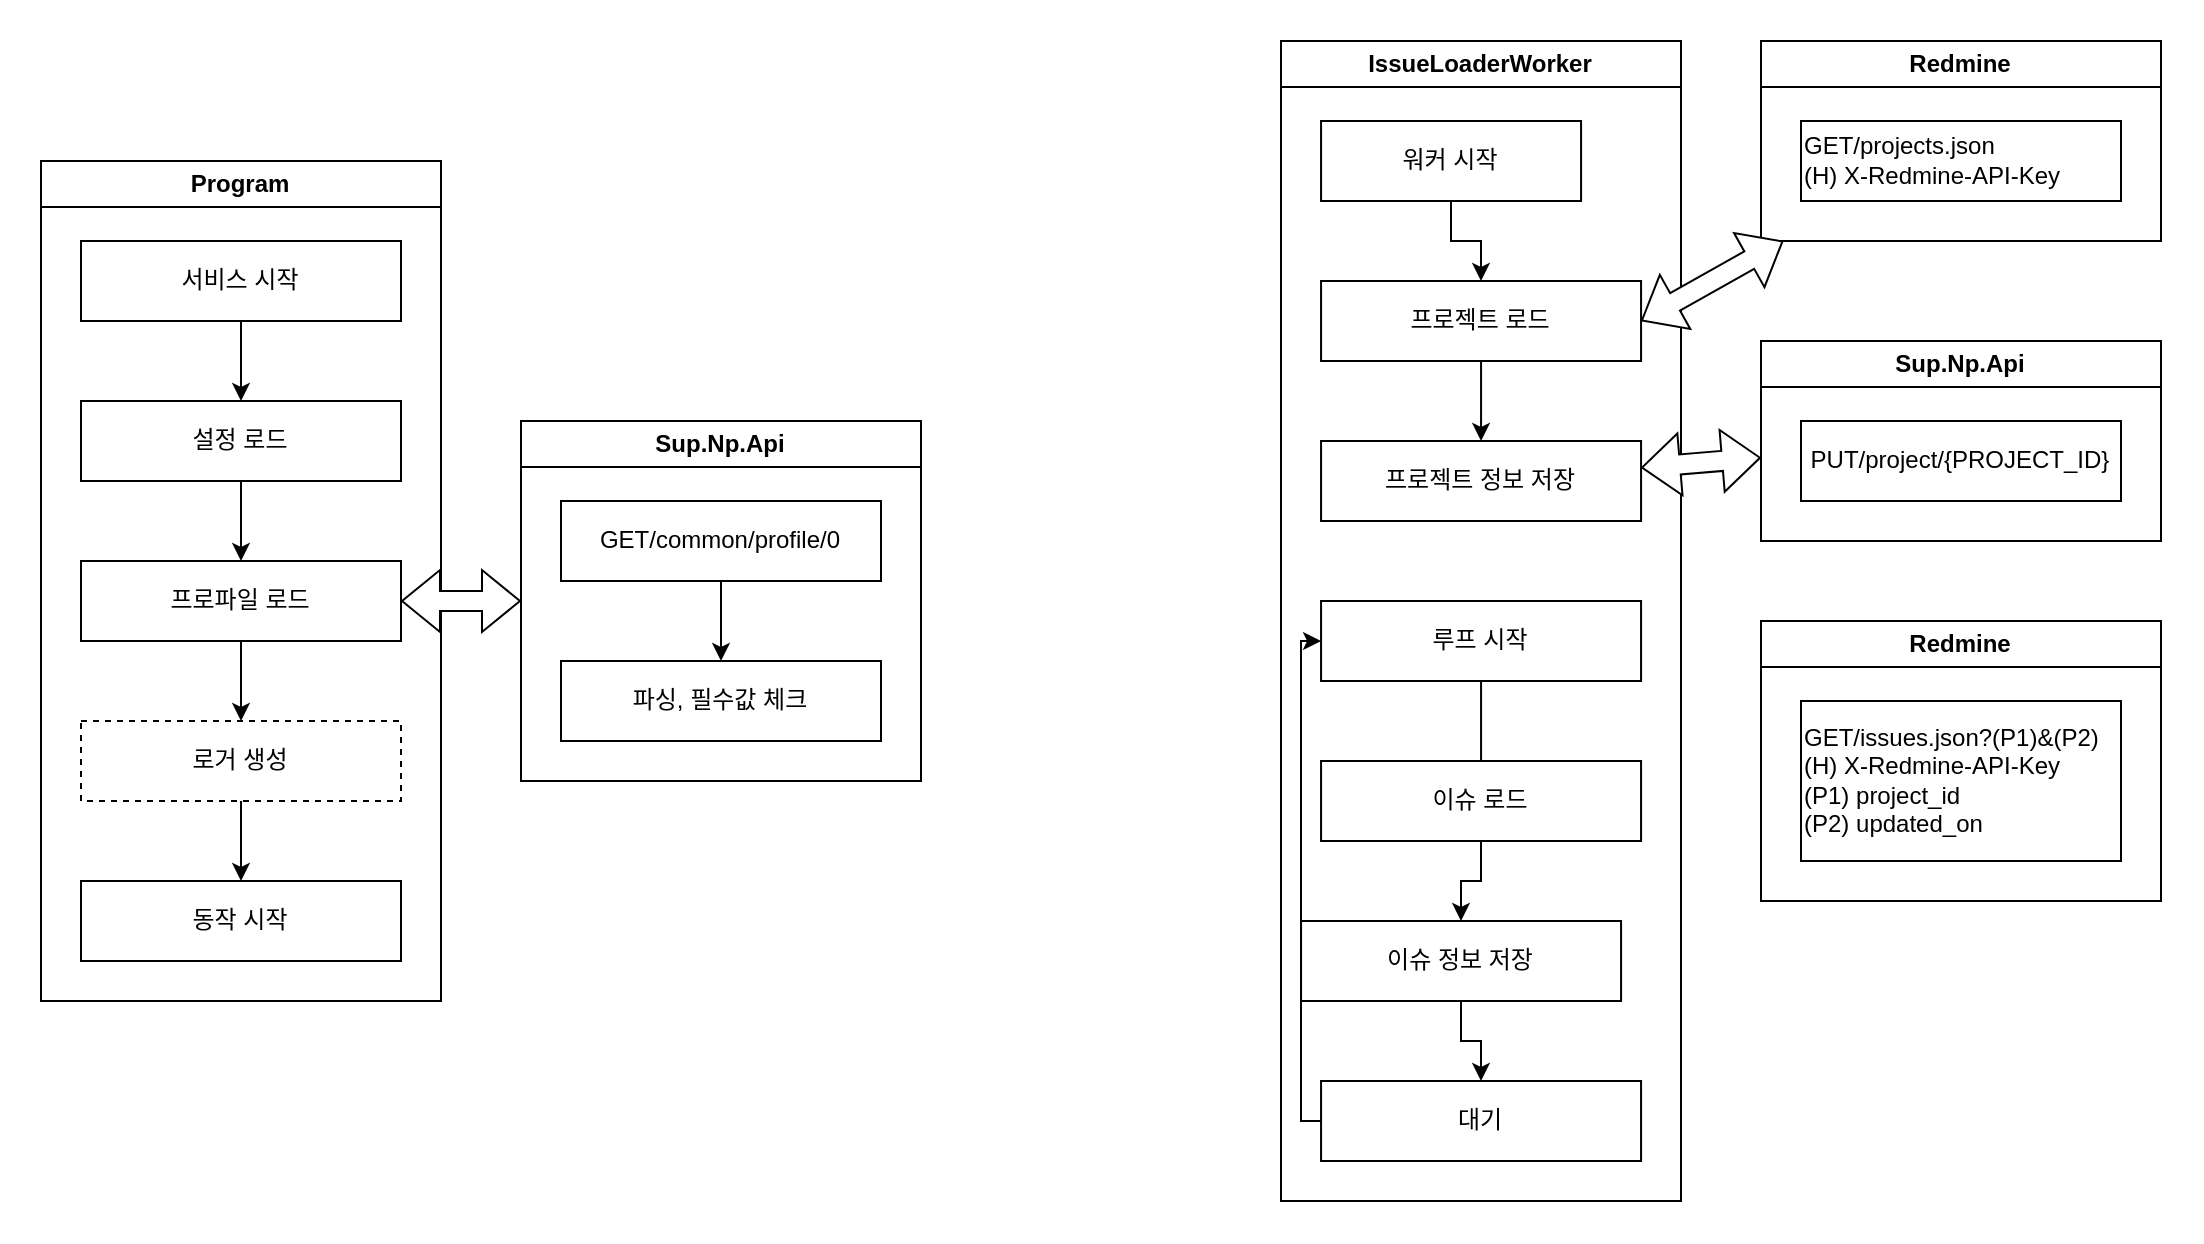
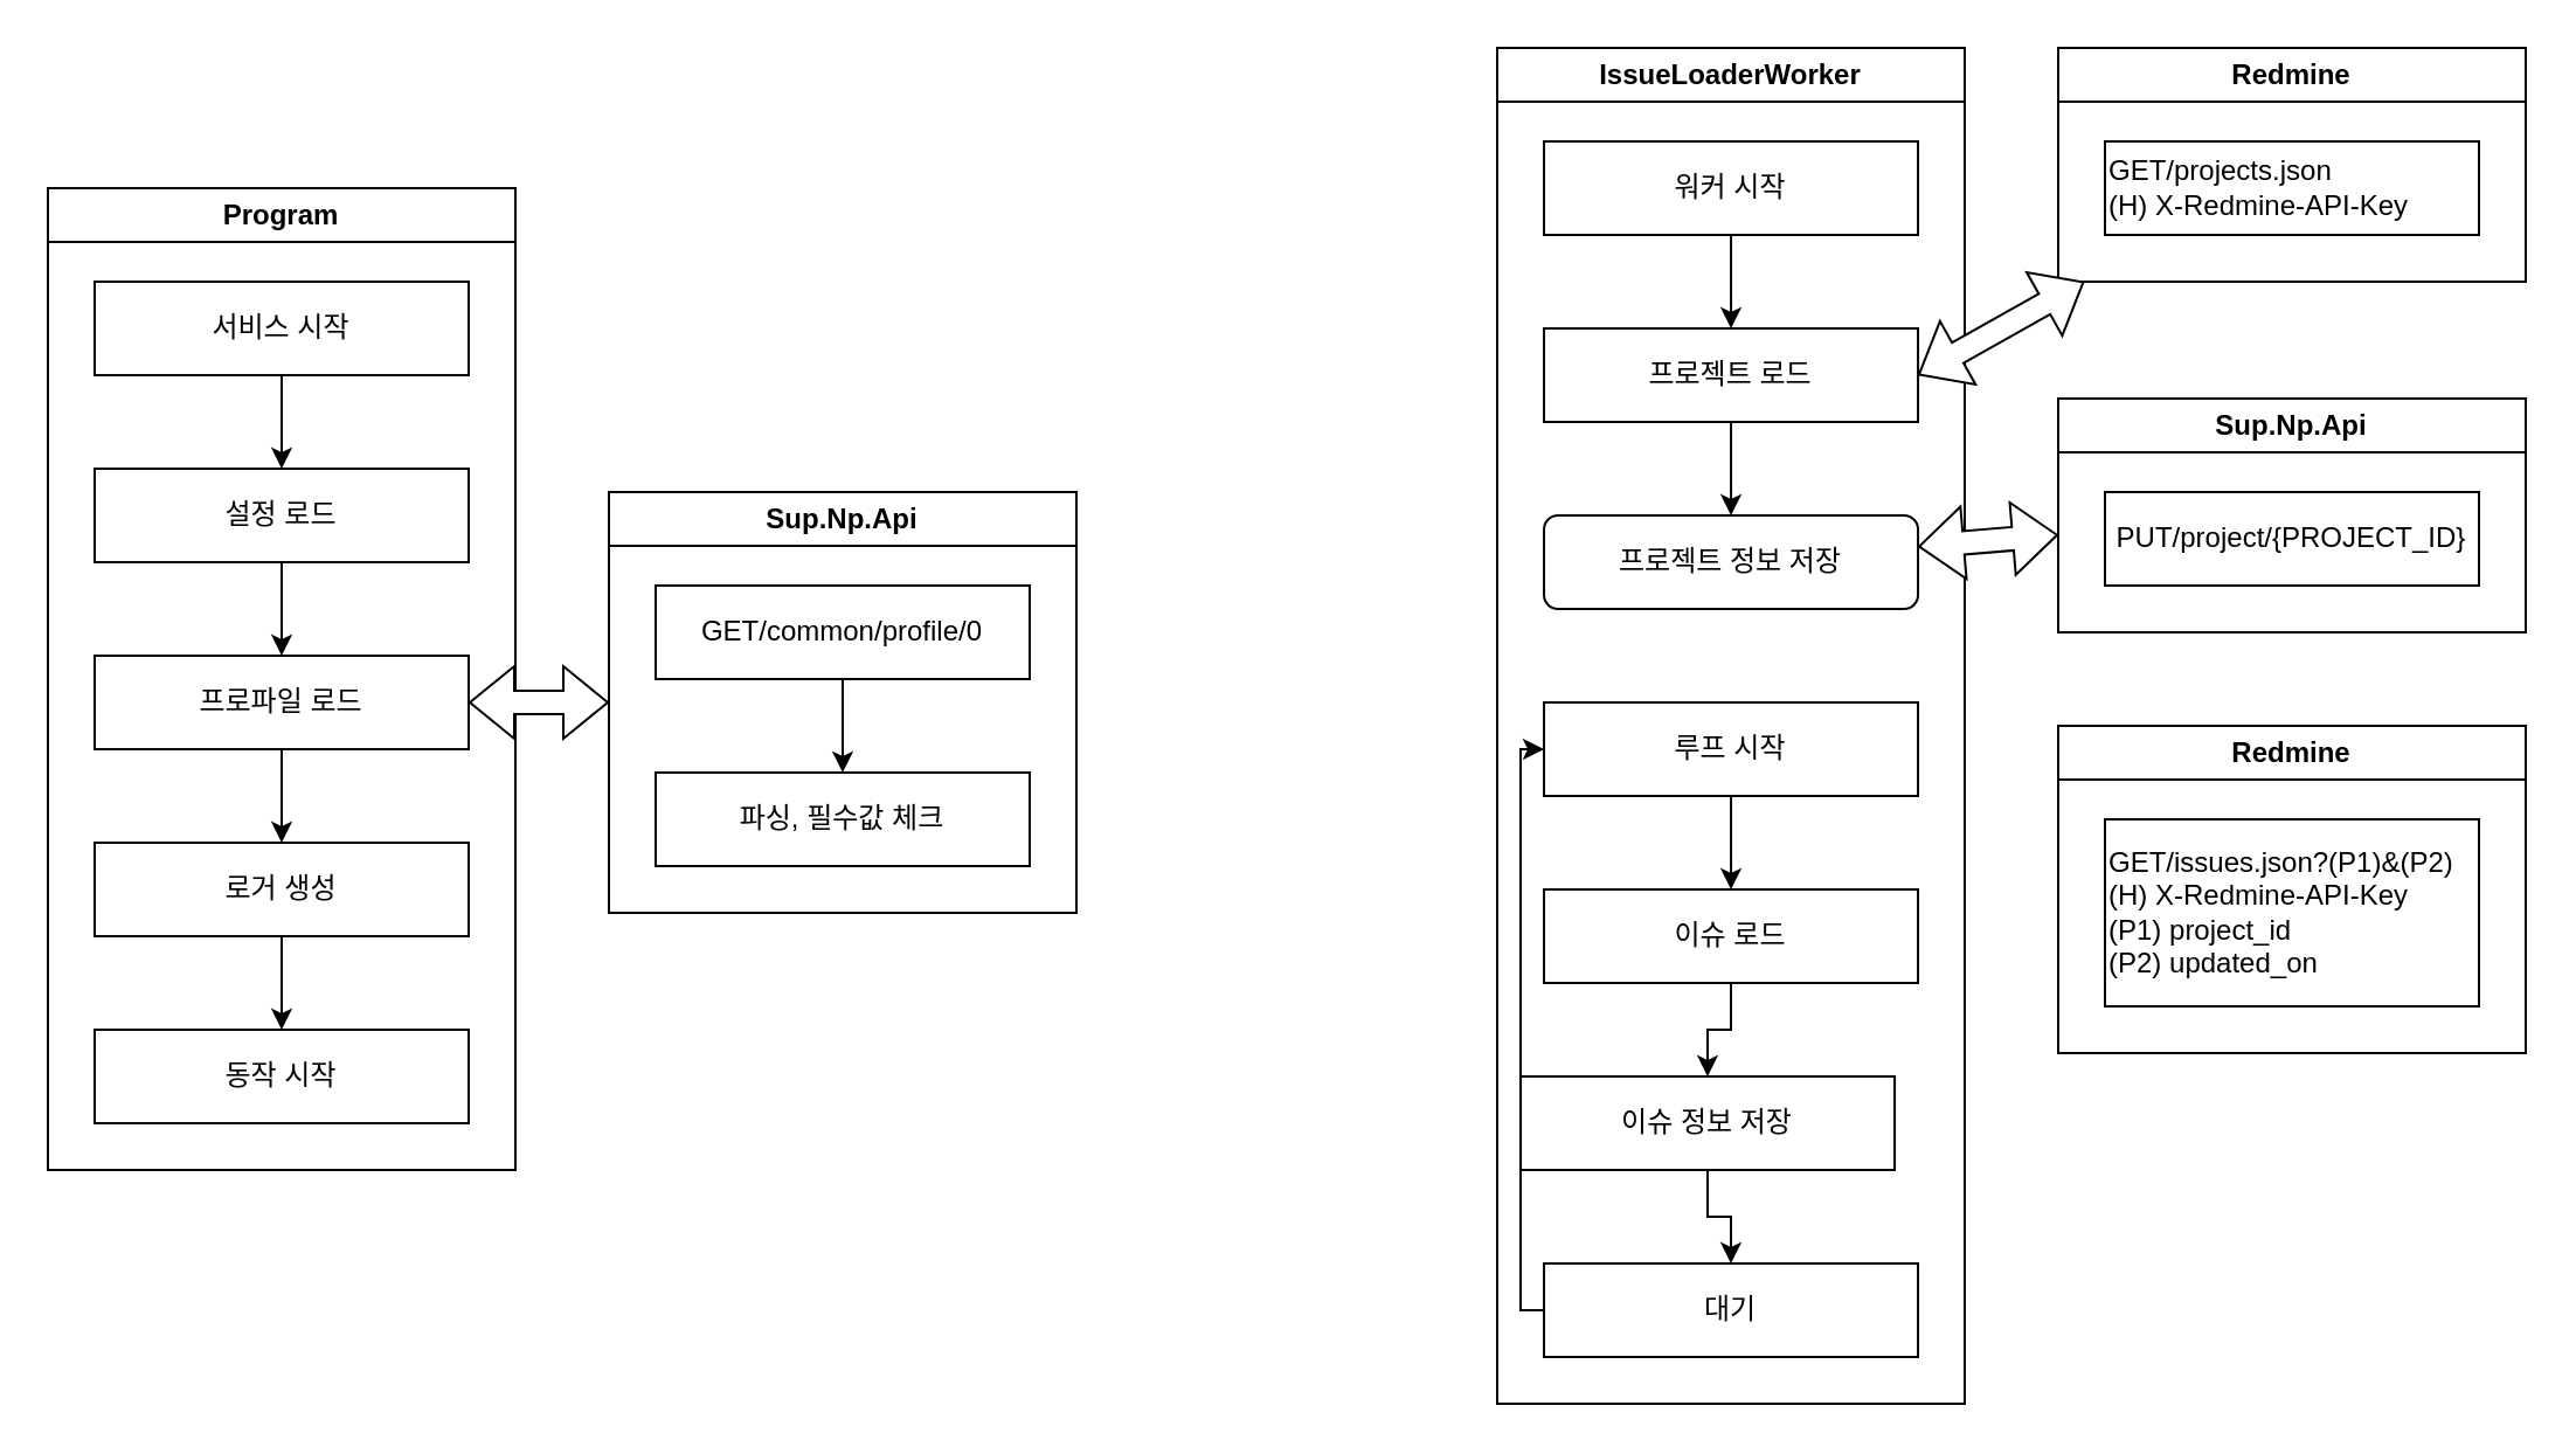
  <mxCell id="0" />
  <mxCell id="1" parent="0" />
  <mxCell id="2" style="edgeStyle=orthogonalEdgeStyle;rounded=0;orthogonalLoop=1;jettySize=auto;html=1;" edge="1" parent="1" source="3" target="5"><mxGeometry relative="1" as="geometry" /></mxCell>
  <mxCell id="3" value="서비스 시작" style="rounded=0;whiteSpace=wrap;html=1;" vertex="1" parent="1"><mxGeometry x="40" y="120" width="160" height="40" as="geometry" /></mxCell>
  <mxCell id="4" style="edgeStyle=orthogonalEdgeStyle;rounded=0;orthogonalLoop=1;jettySize=auto;html=1;" edge="1" parent="1" source="5" target="7"><mxGeometry relative="1" as="geometry" /></mxCell>
  <mxCell id="5" value="설정 로드" style="rounded=0;whiteSpace=wrap;html=1;" vertex="1" parent="1"><mxGeometry x="40" y="200" width="160" height="40" as="geometry" /></mxCell>
  <mxCell id="6" style="edgeStyle=orthogonalEdgeStyle;rounded=0;orthogonalLoop=1;jettySize=auto;html=1;" edge="1" parent="1" source="7" target="9"><mxGeometry relative="1" as="geometry" /></mxCell>
  <mxCell id="7" value="프로파일 로드" style="rounded=0;whiteSpace=wrap;html=1;" vertex="1" parent="1"><mxGeometry x="40" y="280" width="160" height="40" as="geometry" /></mxCell>
  <mxCell id="8" style="edgeStyle=orthogonalEdgeStyle;rounded=0;orthogonalLoop=1;jettySize=auto;html=1;" edge="1" parent="1" source="9" target="10"><mxGeometry relative="1" as="geometry" /></mxCell>
- <mxCell id="9" value="로거 생성" style="rounded=0;whiteSpace=wrap;html=1;dashed=1;" vertex="1" parent="1"><mxGeometry x="40" y="360" width="160" height="40" as="geometry" /></mxCell>
+ <mxCell id="9" value="로거 생성" style="rounded=0;whiteSpace=wrap;html=1;" vertex="1" parent="1"><mxGeometry x="40" y="360" width="160" height="40" as="geometry" /></mxCell>
  <mxCell id="10" value="동작 시작" style="rounded=0;whiteSpace=wrap;html=1;" vertex="1" parent="1"><mxGeometry x="40" y="440" width="160" height="40" as="geometry" /></mxCell>
  <mxCell id="11" value="Program" style="swimlane;whiteSpace=wrap;html=1;" vertex="1" parent="1"><mxGeometry x="20" width="200" height="420" as="geometry" y="80" /></mxCell>
  <mxCell id="12" value="Sup.Np.Api" style="swimlane;whiteSpace=wrap;html=1;" vertex="1" parent="1"><mxGeometry x="260" y="210" width="200" height="180" as="geometry" /></mxCell>
  <mxCell id="13" value="GET/common/profile/0" style="rounded=0;whiteSpace=wrap;html=1;" vertex="1" parent="12"><mxGeometry x="20" y="40" width="160" height="40" as="geometry" /></mxCell>
  <mxCell id="14" value="파싱, 필수값 체크" style="rounded=0;whiteSpace=wrap;html=1;" vertex="1" parent="12"><mxGeometry x="20" y="120" width="160" height="40" as="geometry" /></mxCell>
  <mxCell id="15" style="edgeStyle=orthogonalEdgeStyle;rounded=0;orthogonalLoop=1;jettySize=auto;html=1;" edge="1" parent="12" source="13" target="14"><mxGeometry relative="1" as="geometry" /></mxCell>
  <mxCell id="16" value="IssueLoaderWorker" style="swimlane;whiteSpace=wrap;html=1;" vertex="1" parent="1"><mxGeometry x="640" y="20" width="200" height="580" as="geometry" /></mxCell>
- <mxCell id="17" value="워커 시작" style="rounded=0;whiteSpace=wrap;html=1;" vertex="1" parent="16"><mxGeometry x="20.03" y="40" width="130" height="40" as="geometry" /></mxCell>
+ <mxCell id="17" value="워커 시작" style="rounded=0;whiteSpace=wrap;html=1;" vertex="1" parent="16"><mxGeometry x="20.03" y="40" width="160" height="40" as="geometry" /></mxCell>
  <mxCell id="18" value="프로젝트 로드" style="rounded=0;whiteSpace=wrap;html=1;" vertex="1" parent="16"><mxGeometry x="20.03" y="120" width="160" height="40" as="geometry" /></mxCell>
  <mxCell id="19" style="edgeStyle=orthogonalEdgeStyle;rounded=0;orthogonalLoop=1;jettySize=auto;html=1;" edge="1" parent="16" source="17" target="18"><mxGeometry relative="1" as="geometry" /></mxCell>
  <mxCell id="20" value="루프 시작" style="rounded=0;whiteSpace=wrap;html=1;" vertex="1" parent="16"><mxGeometry x="20.03" y="280" width="160" height="40" as="geometry" /></mxCell>
  <mxCell id="21" value="이슈 로드" style="rounded=0;whiteSpace=wrap;html=1;" vertex="1" parent="16"><mxGeometry x="20.03" y="360" width="160" height="40" as="geometry" /></mxCell>
- <mxCell id="22" style="edgeStyle=orthogonalEdgeStyle;rounded=0;orthogonalLoop=1;jettySize=auto;html=1;endArrow=none;" edge="1" parent="16" source="20" target="21"><mxGeometry relative="1" as="geometry" /></mxCell>
+ <mxCell id="22" style="edgeStyle=orthogonalEdgeStyle;rounded=0;orthogonalLoop=1;jettySize=auto;html=1;" edge="1" parent="16" source="20" target="21"><mxGeometry relative="1" as="geometry" /></mxCell>
  <mxCell id="23" value="이슈 정보 저장" style="rounded=0;whiteSpace=wrap;html=1;" vertex="1" parent="16"><mxGeometry x="10.03" y="440" width="160" height="40" as="geometry" /></mxCell>
  <mxCell id="24" style="edgeStyle=orthogonalEdgeStyle;rounded=0;orthogonalLoop=1;jettySize=auto;html=1;" edge="1" parent="16" source="21" target="23"><mxGeometry relative="1" as="geometry" /></mxCell>
- <mxCell id="25" value="프로젝트 정보 저장" style="rounded=0;whiteSpace=wrap;html=1;" vertex="1" parent="16"><mxGeometry x="20.03" y="200" width="160" height="40" as="geometry" /></mxCell>
+ <mxCell id="25" value="프로젝트 정보 저장" style="whiteSpace=wrap;html=1;rounded=1;" vertex="1" parent="16"><mxGeometry x="20.03" y="200" width="160" height="40" as="geometry" /></mxCell>
  <mxCell id="26" style="edgeStyle=orthogonalEdgeStyle;rounded=0;orthogonalLoop=1;jettySize=auto;html=1;" edge="1" parent="16" source="18" target="25"><mxGeometry relative="1" as="geometry" /></mxCell>
  <mxCell id="27" style="edgeStyle=orthogonalEdgeStyle;rounded=0;orthogonalLoop=1;jettySize=auto;html=1;entryX=0;entryY=0.5;entryDx=0;entryDy=0;exitX=0;exitY=0.5;exitDx=0;exitDy=0;" edge="1" parent="16" source="28" target="20"><mxGeometry relative="1" as="geometry"><Array as="points"><mxPoint x="10" y="540" /><mxPoint x="10" y="300" /></Array></mxGeometry></mxCell>
  <mxCell id="28" value="대기" style="rounded=0;whiteSpace=wrap;html=1;" vertex="1" parent="16"><mxGeometry x="20.03" y="520" width="160" height="40" as="geometry" /></mxCell>
  <mxCell id="29" style="edgeStyle=orthogonalEdgeStyle;rounded=0;orthogonalLoop=1;jettySize=auto;html=1;" edge="1" parent="16" source="23" target="28"><mxGeometry relative="1" as="geometry" /></mxCell>
  <mxCell id="30" value="" style="shape=flexArrow;endArrow=classic;html=1;rounded=0;startArrow=block;fillColor=default;" edge="1" parent="1" source="7" target="12"><mxGeometry width="50" height="50" relative="1" as="geometry"><mxPoint x="310" y="330" as="sourcePoint" /><mxPoint x="360" y="280" as="targetPoint" /></mxGeometry></mxCell>
  <mxCell id="31" value="Redmine" style="swimlane;whiteSpace=wrap;html=1;" vertex="1" parent="1"><mxGeometry x="880" y="20" width="200" height="100" as="geometry" /></mxCell>
  <mxCell id="32" value="GET/projects.json&lt;br&gt;(H) X-Redmine-API-Key" style="rounded=0;whiteSpace=wrap;html=1;align=left;" vertex="1" parent="31"><mxGeometry x="20" y="40" width="160" height="40" as="geometry" /></mxCell>
  <mxCell id="33" value="" style="shape=flexArrow;endArrow=classic;html=1;rounded=0;startArrow=block;fillColor=default;exitX=1;exitY=0.5;exitDx=0;exitDy=0;" edge="1" parent="1" source="18" target="31"><mxGeometry width="50" height="50" relative="1" as="geometry"><mxPoint x="970" y="364" as="sourcePoint" /><mxPoint x="1090" y="360" as="targetPoint" /></mxGeometry></mxCell>
  <mxCell id="34" value="Sup.Np.Api" style="swimlane;whiteSpace=wrap;html=1;" vertex="1" parent="1"><mxGeometry x="880" y="170" width="200" height="100" as="geometry" /></mxCell>
  <mxCell id="35" value="PUT/project/{PROJECT_ID}" style="rounded=0;whiteSpace=wrap;html=1;" vertex="1" parent="34"><mxGeometry x="20" y="40" width="160" height="40" as="geometry" /></mxCell>
  <mxCell id="36" value="" style="shape=flexArrow;endArrow=classic;html=1;rounded=0;startArrow=block;fillColor=default;" edge="1" parent="1" source="25" target="34"><mxGeometry width="50" height="50" relative="1" as="geometry"><mxPoint x="830" y="170" as="sourcePoint" /><mxPoint x="890" y="138" as="targetPoint" /></mxGeometry></mxCell>
  <mxCell id="37" value="Redmine" style="swimlane;whiteSpace=wrap;html=1;" vertex="1" parent="1"><mxGeometry x="880" y="310" width="200" height="140" as="geometry" /></mxCell>
  <mxCell id="38" value="&lt;div style=&quot;&quot;&gt;&lt;span style=&quot;background-color: initial;&quot;&gt;GET/issues.json?(P1)&amp;amp;(P2)&lt;/span&gt;&lt;/div&gt;&lt;div style=&quot;&quot;&gt;&lt;span style=&quot;background-color: initial;&quot;&gt;(H) X-Redmine-API-Key&lt;/span&gt;&lt;/div&gt;&lt;div style=&quot;&quot;&gt;&lt;span style=&quot;background-color: initial;&quot;&gt;(P1)&amp;nbsp;&lt;/span&gt;&lt;span style=&quot;background-color: initial;&quot;&gt;project_id&lt;/span&gt;&lt;/div&gt;&lt;div style=&quot;&quot;&gt;&lt;span style=&quot;background-color: initial;&quot;&gt;(P2)&amp;nbsp;&lt;/span&gt;&lt;span style=&quot;background-color: initial;&quot;&gt;updated_on&lt;/span&gt;&lt;/div&gt;" style="rounded=0;whiteSpace=wrap;html=1;align=left;" vertex="1" parent="37"><mxGeometry x="20" y="40" width="160" height="80" as="geometry" /></mxCell>
